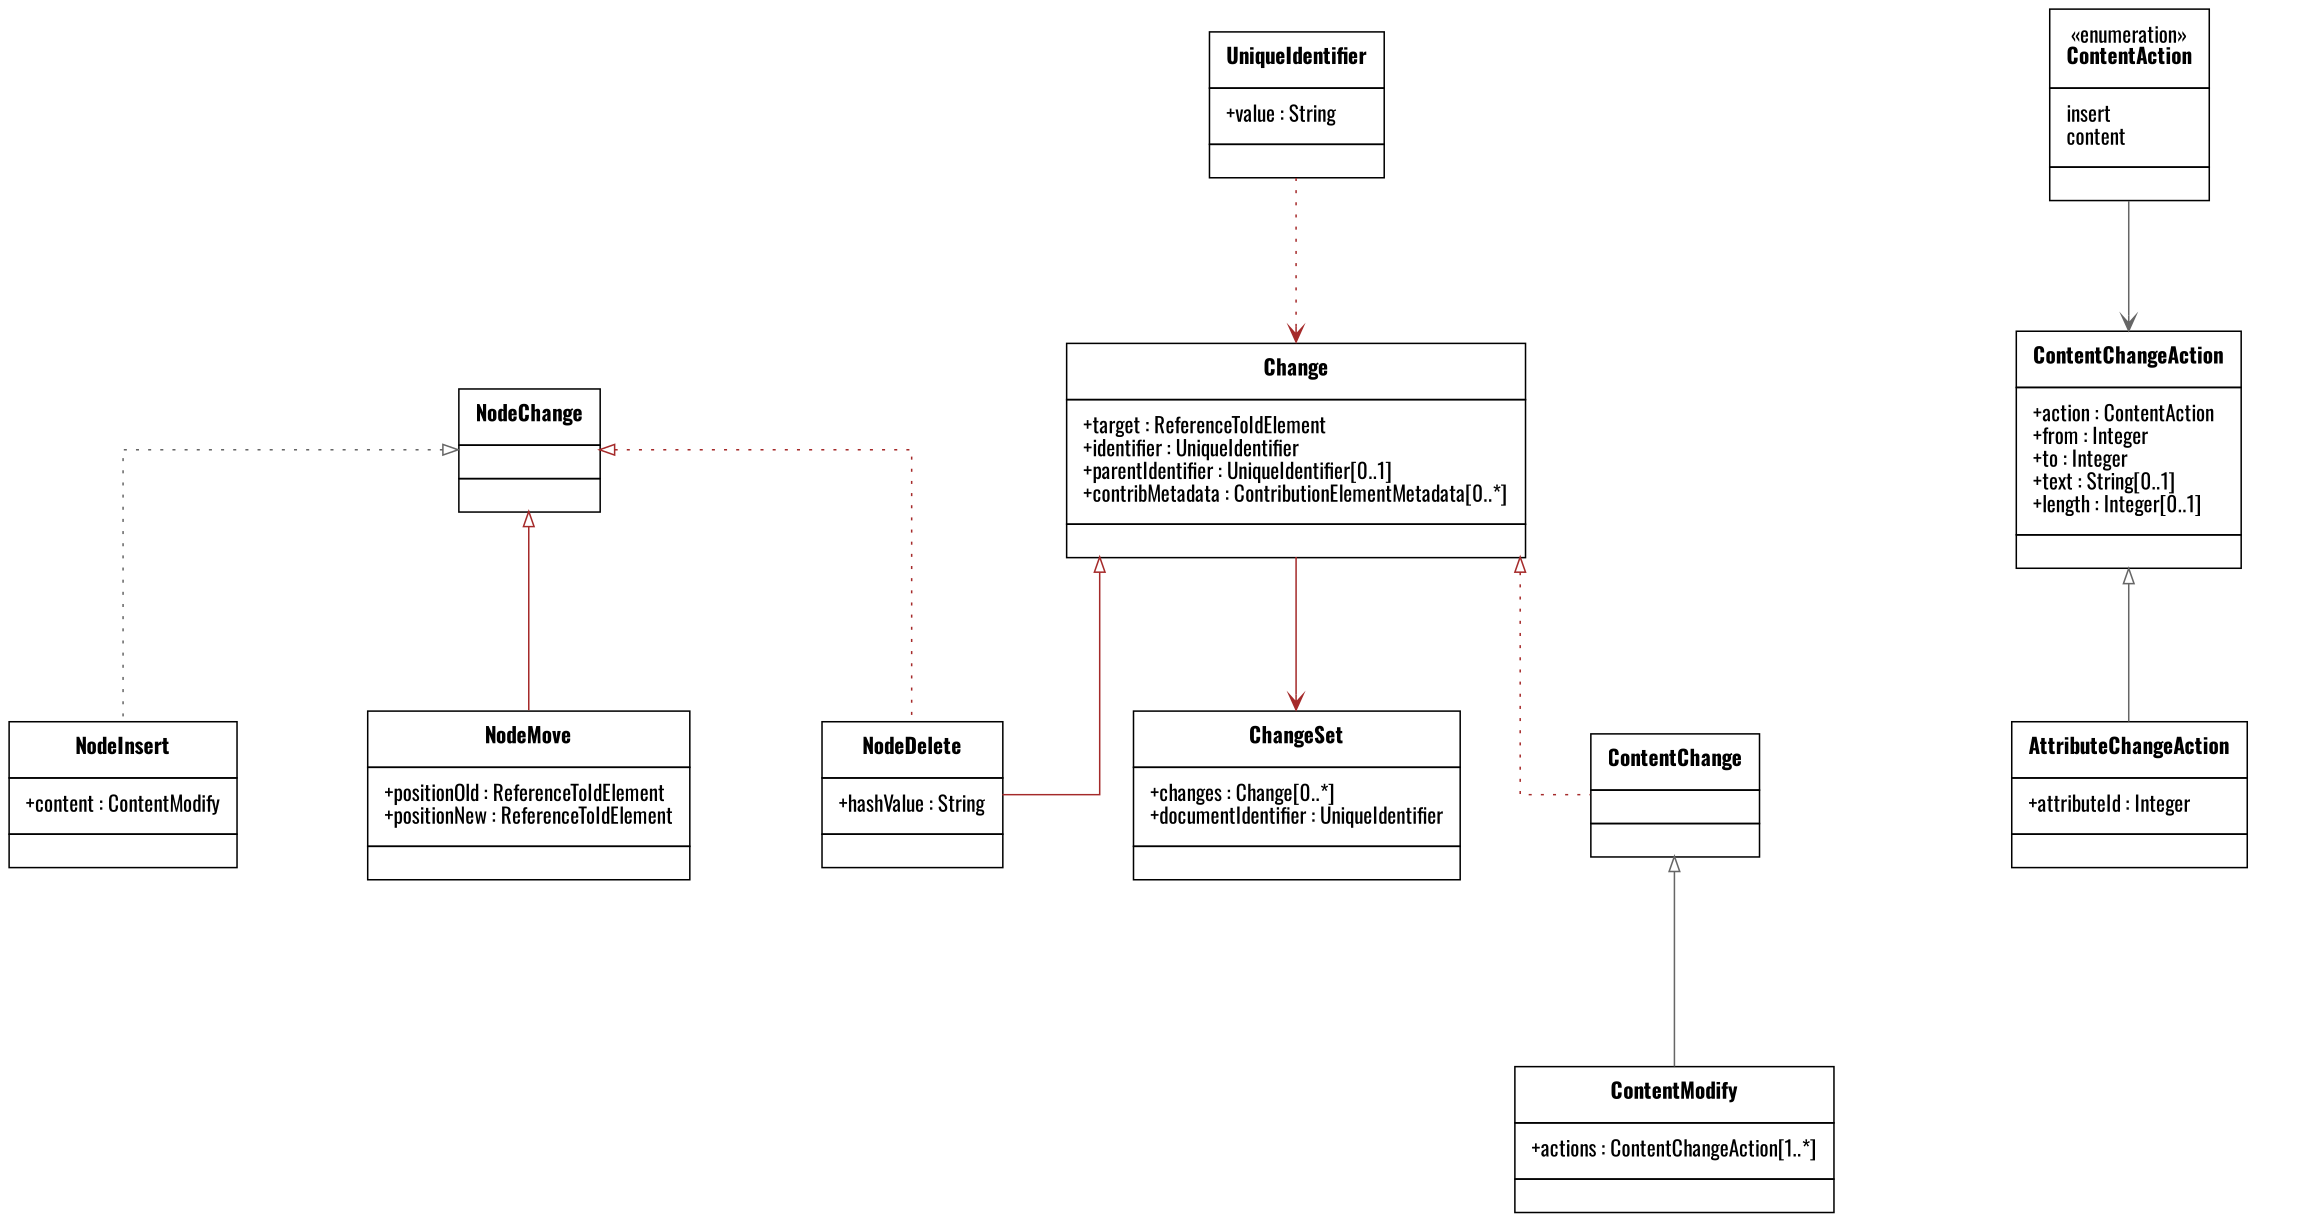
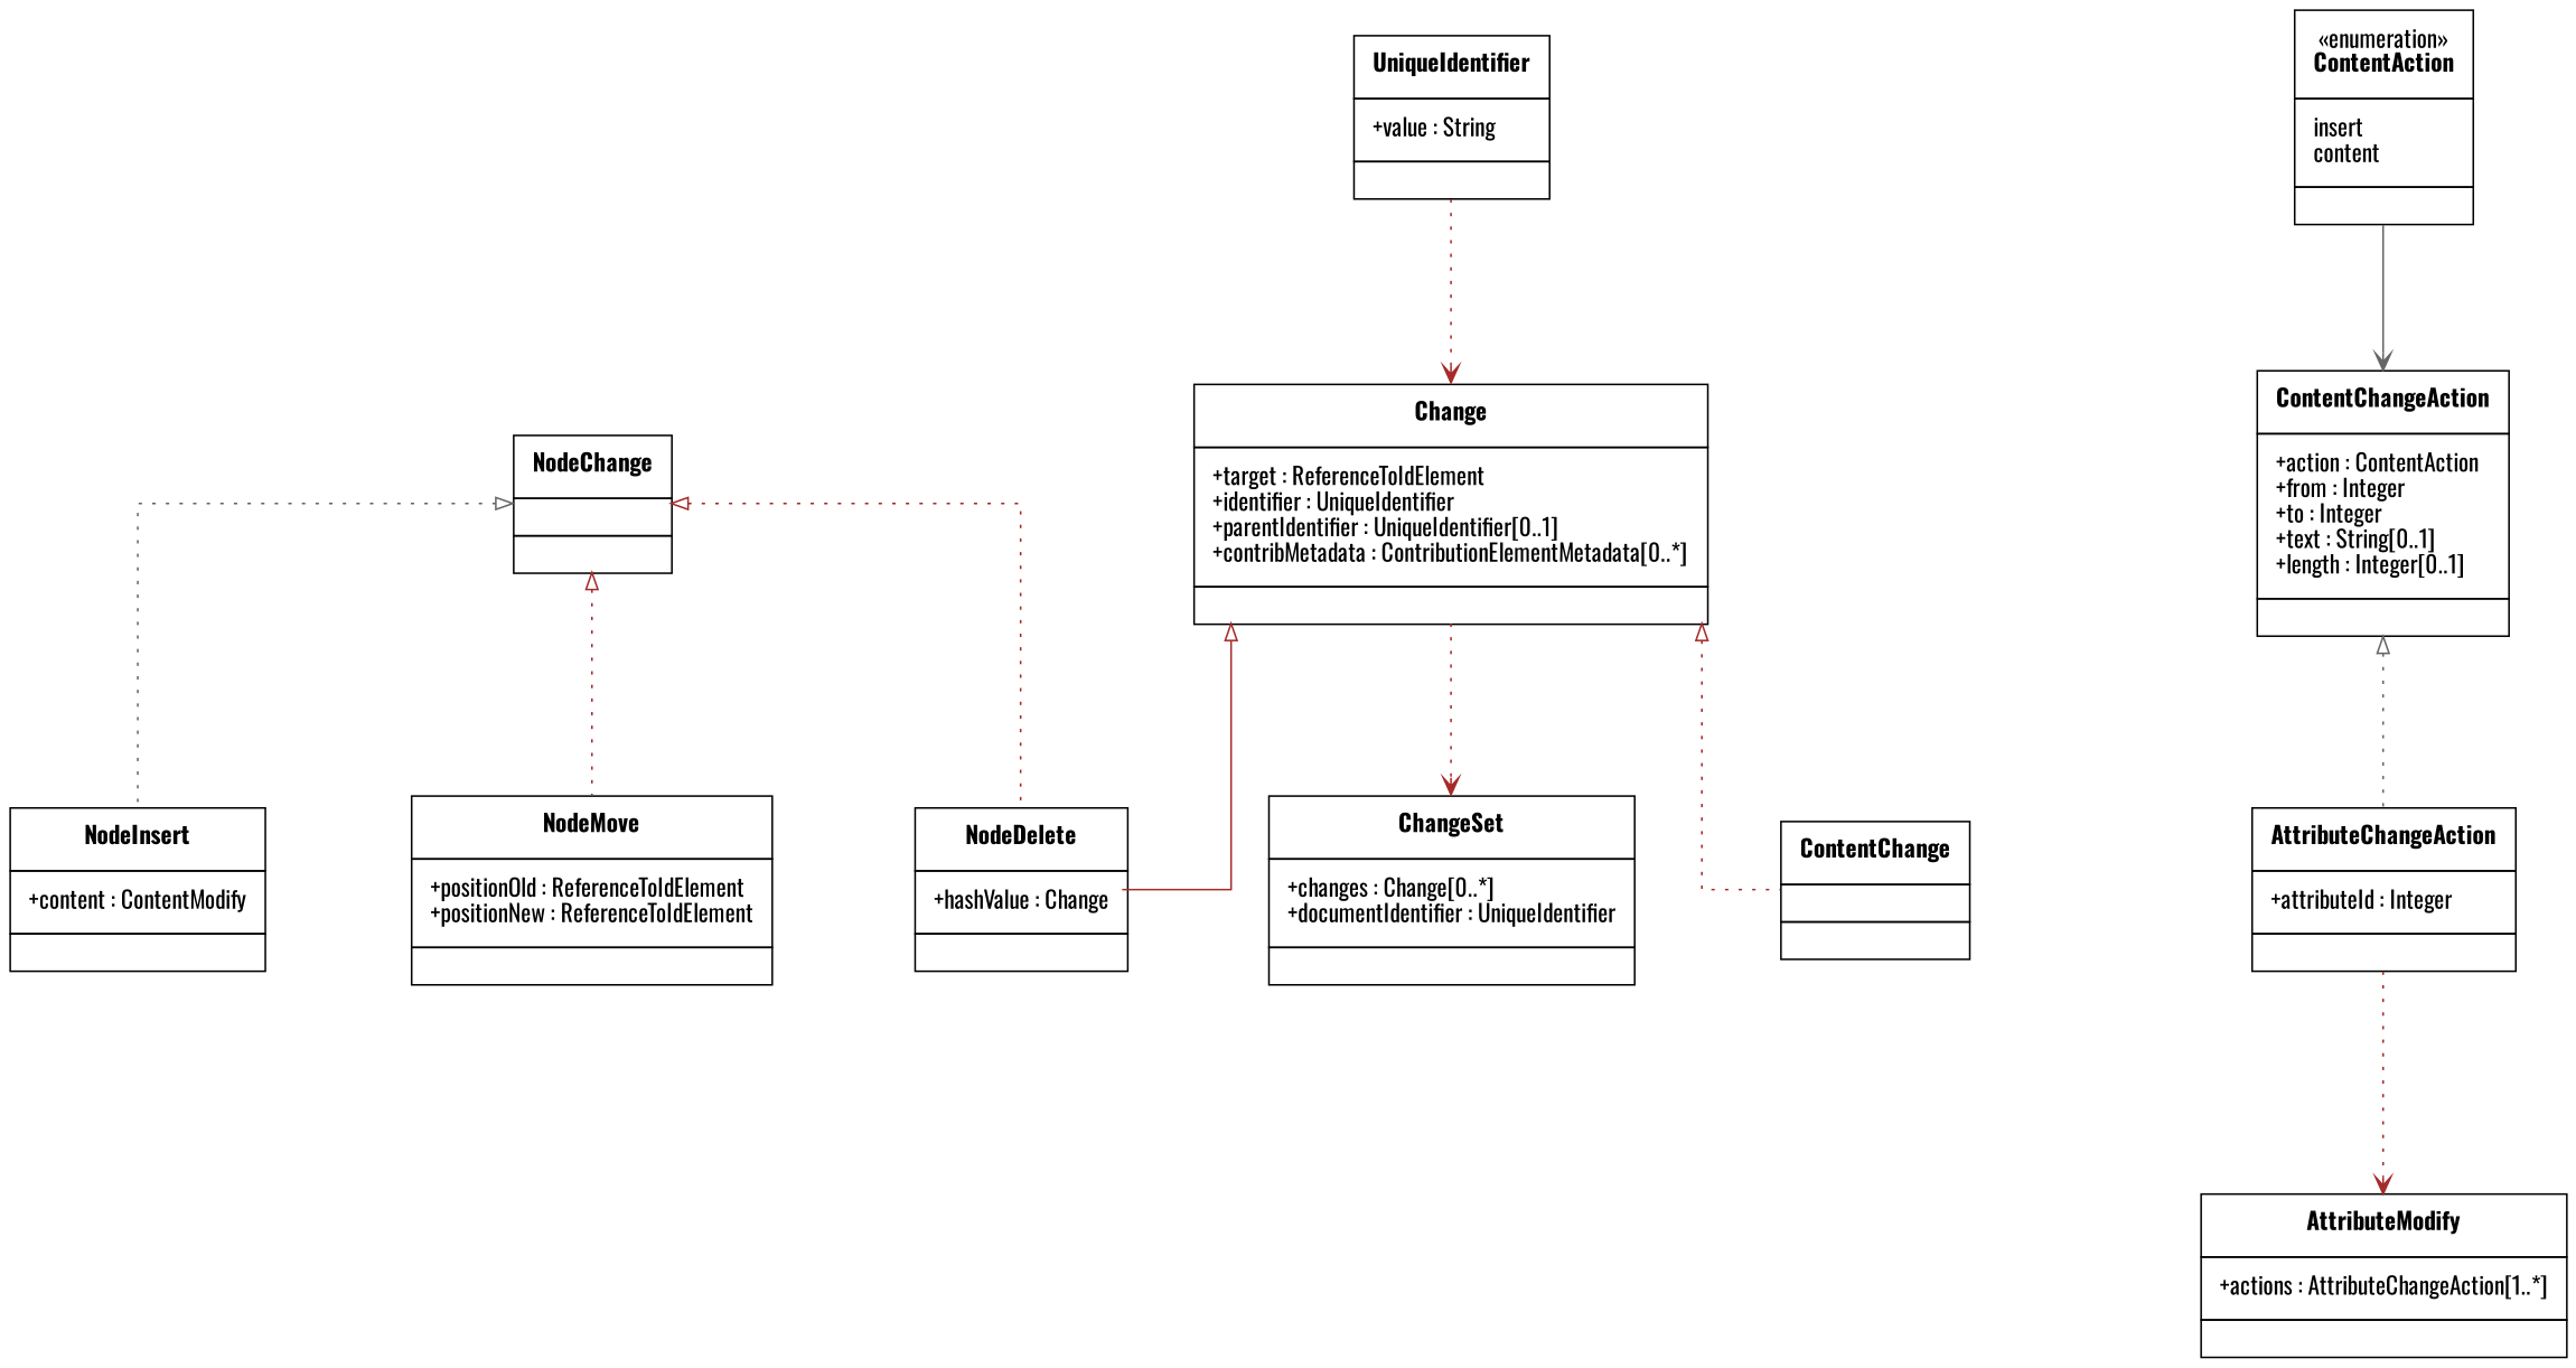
  digraph {
    fontname=Oswald
    nodesep="1.2.equally"
    ranksep="1.2.equally"
    splines=ortho
    node [fontname=Oswald shape=plain]
    edge [arrowhead=onormal arrowtail=onormal color=brown dir=back fontname=Oswald style=dotted]
    n1 [label=<<TABLE BORDER="0" CELLBORDER="1" CELLSPACING="0" CELLPADDING="10">     <TR>     <TD><TABLE BORDER="0" CELLPADDING="0" CELLSPACING="0">     <TR><TD ALIGN="CENTER"><B>Change</B></TD></TR>   </TABLE>   </TD>   </TR>      <TR>     <TD><TABLE BORDER="0" CELLPADDING="0" CELLSPACING="0">               <TR><TD ALIGN="LEFT">+target : ReferenceToIdElement</TD></TR>             <TR><TD ALIGN="LEFT">+identifier : UniqueIdentifier</TD></TR>             <TR><TD ALIGN="LEFT">+parentIdentifier : UniqueIdentifier&#91;0..1&#93;</TD></TR>             <TR><TD ALIGN="LEFT">+contribMetadata : ContributionElementMetadata&#91;0..*&#93;</TD></TR>   </TABLE>         </TD>   </TR>      <TR>     <TD><TABLE BORDER="0" CELLPADDING="0" CELLSPACING="0">     <TR><TD ALIGN="LEFT"></TD></TR>   </TABLE></TD>   </TR>      </TABLE>>]
    n2 [label=<<TABLE BORDER="0" CELLBORDER="1" CELLSPACING="0" CELLPADDING="10">     <TR>     <TD><TABLE BORDER="0" CELLPADDING="0" CELLSPACING="0">     <TR><TD ALIGN="CENTER"><B>ChangeSet</B></TD></TR>   </TABLE>   </TD>   </TR>      <TR>     <TD><TABLE BORDER="0" CELLPADDING="0" CELLSPACING="0">               <TR><TD ALIGN="LEFT">+changes : Change&#91;0..*&#93;</TD></TR>             <TR><TD ALIGN="LEFT">+documentIdentifier : UniqueIdentifier</TD></TR>   </TABLE>         </TD>   </TR>      <TR>     <TD><TABLE BORDER="0" CELLPADDING="0" CELLSPACING="0">     <TR><TD ALIGN="LEFT"></TD></TR>   </TABLE></TD>   </TR>      </TABLE>>]
    n3 [label=<<TABLE BORDER="0" CELLBORDER="1" CELLSPACING="0" CELLPADDING="10">     <TR>     <TD><TABLE BORDER="0" CELLPADDING="0" CELLSPACING="0">     <TR><TD ALIGN="CENTER"><B>ContentChange</B></TD></TR>   </TABLE>   </TD>   </TR>      <TR>     <TD><TABLE BORDER="0" CELLPADDING="0" CELLSPACING="0">     <TR><TD ALIGN="LEFT"></TD></TR>   </TABLE></TD>   </TR>      <TR>     <TD><TABLE BORDER="0" CELLPADDING="0" CELLSPACING="0">     <TR><TD ALIGN="LEFT"></TD></TR>   </TABLE></TD>   </TR>      </TABLE>>]
-   n4 [label=<<TABLE BORDER="0" CELLBORDER="1" CELLSPACING="0" CELLPADDING="10">     <TR>     <TD><TABLE BORDER="0" CELLPADDING="0" CELLSPACING="0">     <TR><TD ALIGN="CENTER"><B>NodeDelete</B></TD></TR>   </TABLE>   </TD>   </TR>      <TR>     <TD><TABLE BORDER="0" CELLPADDING="0" CELLSPACING="0">               <TR><TD ALIGN="LEFT">+hashValue : String</TD></TR>   </TABLE>         </TD>   </TR>      <TR>     <TD><TABLE BORDER="0" CELLPADDING="0" CELLSPACING="0">     <TR><TD ALIGN="LEFT"></TD></TR>   </TABLE></TD>   </TR>      </TABLE>>]
+   n4 [label=<<TABLE BORDER="0" CELLBORDER="1" CELLSPACING="0" CELLPADDING="10">     <TR>     <TD><TABLE BORDER="0" CELLPADDING="0" CELLSPACING="0">     <TR><TD ALIGN="CENTER"><B>NodeDelete</B></TD></TR>   </TABLE>   </TD>   </TR>      <TR>     <TD><TABLE BORDER="0" CELLPADDING="0" CELLSPACING="0">               <TR><TD ALIGN="LEFT">+hashValue : Change</TD></TR>   </TABLE>         </TD>   </TR>      <TR>     <TD><TABLE BORDER="0" CELLPADDING="0" CELLSPACING="0">     <TR><TD ALIGN="LEFT"></TD></TR>   </TABLE></TD>   </TR>      </TABLE>>]
    n5 [label=<<TABLE BORDER="0" CELLBORDER="1" CELLSPACING="0" CELLPADDING="10">     <TR>     <TD><TABLE BORDER="0" CELLPADDING="0" CELLSPACING="0">     <TR><TD ALIGN="CENTER"><B>NodeChange</B></TD></TR>   </TABLE>   </TD>   </TR>      <TR>     <TD><TABLE BORDER="0" CELLPADDING="0" CELLSPACING="0">     <TR><TD ALIGN="LEFT"></TD></TR>   </TABLE></TD>   </TR>      <TR>     <TD><TABLE BORDER="0" CELLPADDING="0" CELLSPACING="0">     <TR><TD ALIGN="LEFT"></TD></TR>   </TABLE></TD>   </TR>      </TABLE>>]
    n6 [label=<<TABLE BORDER="0" CELLBORDER="1" CELLSPACING="0" CELLPADDING="10">     <TR>     <TD><TABLE BORDER="0" CELLPADDING="0" CELLSPACING="0">     <TR><TD ALIGN="CENTER"><B>NodeInsert</B></TD></TR>   </TABLE>   </TD>   </TR>      <TR>     <TD><TABLE BORDER="0" CELLPADDING="0" CELLSPACING="0">               <TR><TD ALIGN="LEFT">+content : ContentModify</TD></TR>   </TABLE>         </TD>   </TR>      <TR>     <TD><TABLE BORDER="0" CELLPADDING="0" CELLSPACING="0">     <TR><TD ALIGN="LEFT"></TD></TR>   </TABLE></TD>   </TR>      </TABLE>>]
    n7 [label=<<TABLE BORDER="0" CELLBORDER="1" CELLSPACING="0" CELLPADDING="10">     <TR>     <TD><TABLE BORDER="0" CELLPADDING="0" CELLSPACING="0">     <TR><TD ALIGN="CENTER"><B>NodeMove</B></TD></TR>   </TABLE>   </TD>   </TR>      <TR>     <TD><TABLE BORDER="0" CELLPADDING="0" CELLSPACING="0">               <TR><TD ALIGN="LEFT">+positionOld : ReferenceToIdElement</TD></TR>             <TR><TD ALIGN="LEFT">+positionNew : ReferenceToIdElement</TD></TR>   </TABLE>         </TD>   </TR>      <TR>     <TD><TABLE BORDER="0" CELLPADDING="0" CELLSPACING="0">     <TR><TD ALIGN="LEFT"></TD></TR>   </TABLE></TD>   </TR>      </TABLE>>]
-   n8 [label=<<TABLE BORDER="0" CELLBORDER="1" CELLSPACING="0" CELLPADDING="10">     <TR>     <TD><TABLE BORDER="0" CELLPADDING="0" CELLSPACING="0">     <TR><TD ALIGN="CENTER"><B>ContentModify</B></TD></TR>   </TABLE>   </TD>   </TR>      <TR>     <TD><TABLE BORDER="0" CELLPADDING="0" CELLSPACING="0">               <TR><TD ALIGN="LEFT">+actions : ContentChangeAction&#91;1..*&#93;</TD></TR>   </TABLE>         </TD>   </TR>      <TR>     <TD><TABLE BORDER="0" CELLPADDING="0" CELLSPACING="0">     <TR><TD ALIGN="LEFT"></TD></TR>   </TABLE></TD>   </TR>      </TABLE>>]
    n9 [label=<<TABLE BORDER="0" CELLBORDER="1" CELLSPACING="0" CELLPADDING="10">     <TR>     <TD><TABLE BORDER="0" CELLPADDING="0" CELLSPACING="0">     <TR><TD ALIGN="CENTER"><B>UniqueIdentifier</B></TD></TR>   </TABLE>   </TD>   </TR>      <TR>     <TD><TABLE BORDER="0" CELLPADDING="0" CELLSPACING="0">               <TR><TD ALIGN="LEFT">+value : String</TD></TR>   </TABLE>         </TD>   </TR>      <TR>     <TD><TABLE BORDER="0" CELLPADDING="0" CELLSPACING="0">     <TR><TD ALIGN="LEFT"></TD></TR>   </TABLE></TD>   </TR>      </TABLE>>]
+   n10 [label=<<TABLE BORDER="0" CELLBORDER="1" CELLSPACING="0" CELLPADDING="10">     <TR>     <TD><TABLE BORDER="0" CELLPADDING="0" CELLSPACING="0">     <TR><TD ALIGN="CENTER"><B>AttributeModify</B></TD></TR>   </TABLE>   </TD>   </TR>      <TR>     <TD><TABLE BORDER="0" CELLPADDING="0" CELLSPACING="0">               <TR><TD ALIGN="LEFT">+actions : AttributeChangeAction&#91;1..*&#93;</TD></TR>   </TABLE>         </TD>   </TR>      <TR>     <TD><TABLE BORDER="0" CELLPADDING="0" CELLSPACING="0">     <TR><TD ALIGN="LEFT"></TD></TR>   </TABLE></TD>   </TR>      </TABLE>>]
    n11 [label=<<TABLE BORDER="0" CELLBORDER="1" CELLSPACING="0" CELLPADDING="10">     <TR>     <TD><TABLE BORDER="0" CELLPADDING="0" CELLSPACING="0">     <TR><TD ALIGN="CENTER"><B>ContentChangeAction</B></TD></TR>   </TABLE>   </TD>   </TR>      <TR>     <TD><TABLE BORDER="0" CELLPADDING="0" CELLSPACING="0">               <TR><TD ALIGN="LEFT">+action : ContentAction</TD></TR>             <TR><TD ALIGN="LEFT">+from : Integer</TD></TR>             <TR><TD ALIGN="LEFT">+to : Integer</TD></TR>             <TR><TD ALIGN="LEFT">+text : String&#91;0..1&#93;</TD></TR>             <TR><TD ALIGN="LEFT">+length : Integer&#91;0..1&#93;</TD></TR>   </TABLE>         </TD>   </TR>      <TR>     <TD><TABLE BORDER="0" CELLPADDING="0" CELLSPACING="0">     <TR><TD ALIGN="LEFT"></TD></TR>   </TABLE></TD>   </TR>      </TABLE>>]
    n12 [label=<<TABLE BORDER="0" CELLBORDER="1" CELLSPACING="0" CELLPADDING="10">     <TR>     <TD><TABLE BORDER="0" CELLPADDING="0" CELLSPACING="0">     <TR><TD ALIGN="CENTER"><B>AttributeChangeAction</B></TD></TR>   </TABLE>   </TD>   </TR>      <TR>     <TD><TABLE BORDER="0" CELLPADDING="0" CELLSPACING="0">               <TR><TD ALIGN="LEFT">+attributeId : Integer</TD></TR>   </TABLE>         </TD>   </TR>      <TR>     <TD><TABLE BORDER="0" CELLPADDING="0" CELLSPACING="0">     <TR><TD ALIGN="LEFT"></TD></TR>   </TABLE></TD>   </TR>      </TABLE>>]
    n13 [label=<<TABLE BORDER="0" CELLBORDER="1" CELLSPACING="0" CELLPADDING="10">     <TR>     <TD><TABLE BORDER="0" CELLPADDING="0" CELLSPACING="0">     <TR><TD ALIGN="CENTER">«enumeration»</TD></TR>\n<TR><TD ALIGN="CENTER"><B>ContentAction</B></TD></TR>   </TABLE>   </TD>   </TR>      <TR>     <TD><TABLE BORDER="0" CELLPADDING="0" CELLSPACING="0">               <TR><TD ALIGN="LEFT">insert</TD></TR>             <TR><TD ALIGN="LEFT">content</TD></TR>   </TABLE>         </TD>   </TR>      <TR>     <TD><TABLE BORDER="0" CELLPADDING="0" CELLSPACING="0">     <TR><TD ALIGN="LEFT"></TD></TR>   </TABLE></TD>   </TR>      </TABLE>>]
-   n1 -> n2 [arrowhead=vee dir=direct style=solid]
+   n1 -> n2 [arrowhead=vee dir=direct]
    n1 -> n3
    n1 -> n4 [style=solid]
-   n3 -> n8 [color=gray40 style=solid]
    n5 -> n4
    n5 -> n6 [color=gray40]
-   n5 -> n7 [style=solid]
+   n5 -> n7
    n9 -> n1 [arrowhead=vee dir=direct]
-   n11 -> n12 [color=gray40 style=solid]
+   n11 -> n12 [color=gray40]
+   n12 -> n10 [arrowhead=vee dir=direct]
    n13 -> n11 [arrowhead=vee color=gray40 dir=direct style=solid]
  }
